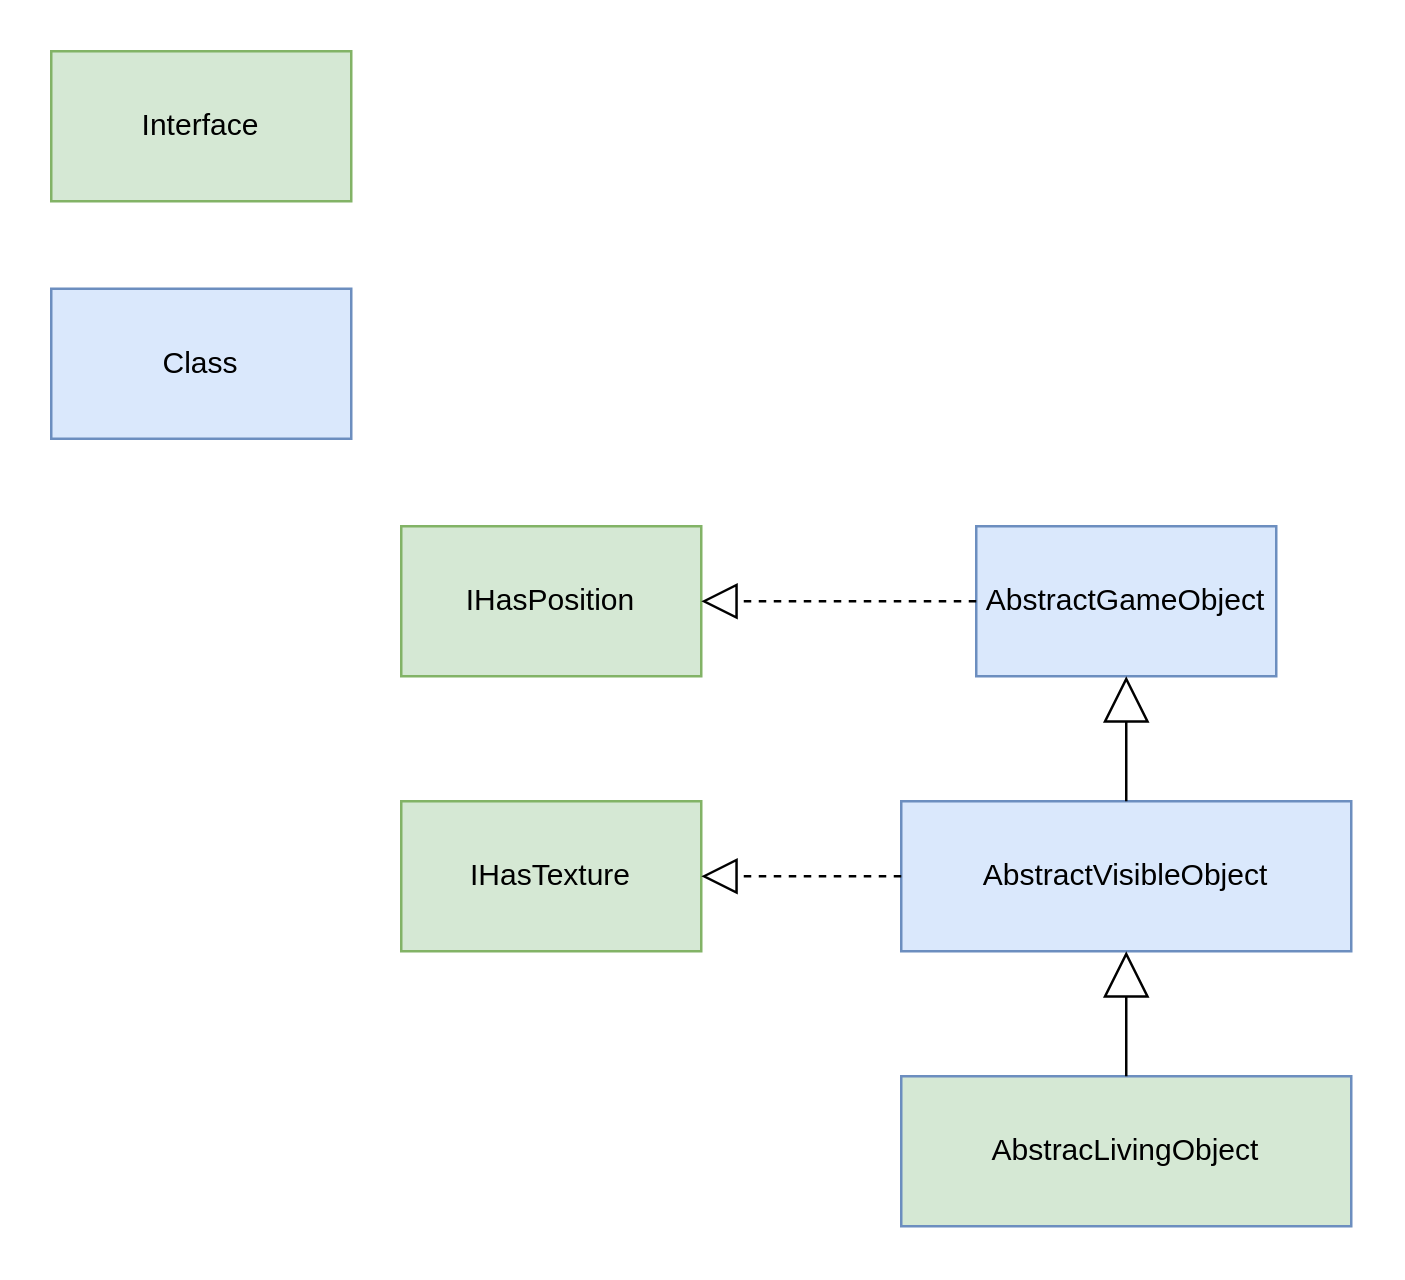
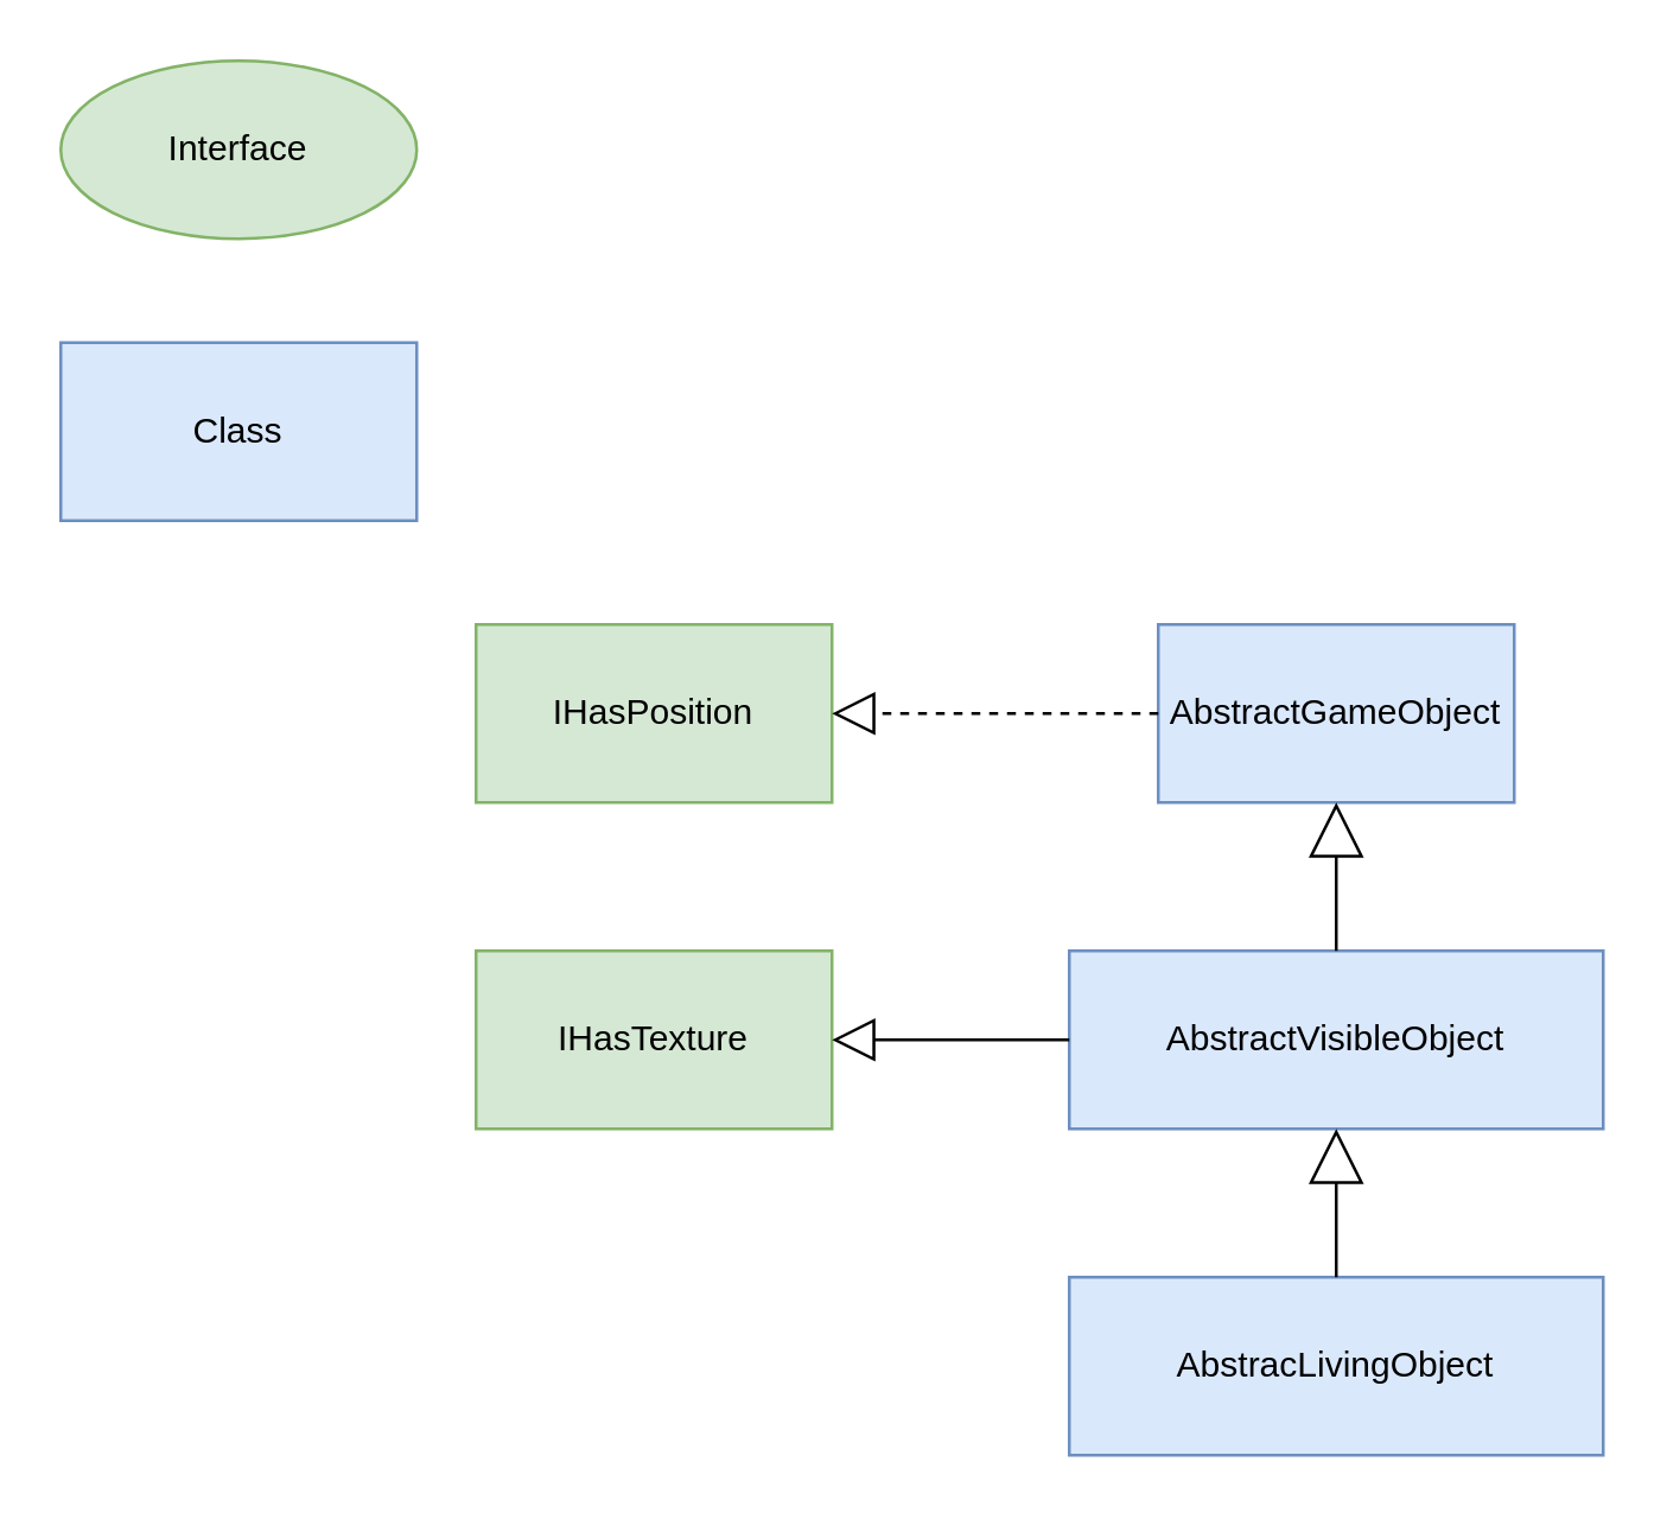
  <mxCell id="0" />
  <mxCell id="1" parent="0" />
- <mxCell id="2" value="Interface" style="rounded=0;whiteSpace=wrap;html=1;fillColor=#d5e8d4;strokeColor=#82b366;" vertex="1" parent="1"><mxGeometry x="20" y="20" width="120" height="60" as="geometry" /></mxCell>
+ <mxCell id="2" value="Interface" style="ellipse;whiteSpace=wrap;html=1;fillColor=#d5e8d4;strokeColor=#82b366;" vertex="1" parent="1"><mxGeometry x="20" y="20" width="120" height="60" as="geometry" /></mxCell>
  <mxCell id="3" value="Class" style="rounded=0;whiteSpace=wrap;html=1;fillColor=#dae8fc;strokeColor=#6c8ebf;" vertex="1" parent="1"><mxGeometry x="20" y="115" width="120" height="60" as="geometry" /></mxCell>
  <mxCell id="4" value="IHasPosition" style="rounded=0;whiteSpace=wrap;html=1;fillColor=#d5e8d4;strokeColor=#82b366;" vertex="1" parent="1"><mxGeometry x="160" y="210" width="120" height="60" as="geometry" /></mxCell>
  <mxCell id="5" value="IHasTexture" style="rounded=0;whiteSpace=wrap;html=1;fillColor=#d5e8d4;strokeColor=#82b366;" vertex="1" parent="1"><mxGeometry x="160" y="320" width="120" height="60" as="geometry" /></mxCell>
  <mxCell id="6" value="AbstractGameObject" style="rounded=0;whiteSpace=wrap;html=1;fillColor=#dae8fc;strokeColor=#6c8ebf;" vertex="1" parent="1"><mxGeometry x="390" y="210" width="120" height="60" as="geometry" /></mxCell>
  <mxCell id="7" value="" style="endArrow=block;dashed=1;endFill=0;endSize=12;html=1;entryX=1;entryY=0.5;entryDx=0;entryDy=0;exitX=0;exitY=0.5;exitDx=0;exitDy=0;" edge="1" parent="1" source="6" target="4"><mxGeometry width="160" relative="1" as="geometry"><mxPoint x="340" y="300" as="sourcePoint" /><mxPoint x="400" y="240" as="targetPoint" /></mxGeometry></mxCell>
  <mxCell id="8" value="AbstractVisibleObject" style="rounded=0;whiteSpace=wrap;html=1;fillColor=#dae8fc;strokeColor=#6c8ebf;" vertex="1" parent="1"><mxGeometry x="360" y="320" width="180" height="60" as="geometry" /></mxCell>
  <mxCell id="9" value="" style="endArrow=block;endSize=16;endFill=0;html=1;exitX=0.5;exitY=0;exitDx=0;exitDy=0;entryX=0.5;entryY=1;entryDx=0;entryDy=0;" edge="1" parent="1" source="8" target="6"><mxGeometry width="160" relative="1" as="geometry"><mxPoint x="240" y="240" as="sourcePoint" /><mxPoint x="400" y="240" as="targetPoint" /></mxGeometry></mxCell>
- <mxCell id="10" value="AbstracLivingObject" style="rounded=0;whiteSpace=wrap;html=1;fillColor=#d5e8d4;strokeColor=#6c8ebf;" vertex="1" parent="1"><mxGeometry x="360" y="430" width="180" height="60" as="geometry" /></mxCell>
+ <mxCell id="10" value="AbstracLivingObject" style="rounded=0;whiteSpace=wrap;html=1;fillColor=#dae8fc;strokeColor=#6c8ebf;" vertex="1" parent="1"><mxGeometry x="360" y="430" width="180" height="60" as="geometry" /></mxCell>
  <mxCell id="11" value="" style="endArrow=block;endSize=16;endFill=0;html=1;exitX=0.5;exitY=0;exitDx=0;exitDy=0;" edge="1" parent="1" source="10"><mxGeometry width="160" relative="1" as="geometry"><mxPoint x="460" y="330" as="sourcePoint" /><mxPoint x="450" y="380" as="targetPoint" /></mxGeometry></mxCell>
- <mxCell id="12" value="" style="endArrow=block;dashed=1;endFill=0;endSize=12;html=1;entryX=1;entryY=0.5;entryDx=0;entryDy=0;exitX=0;exitY=0.5;exitDx=0;exitDy=0;" edge="1" parent="1" source="8" target="5"><mxGeometry width="160" relative="1" as="geometry"><mxPoint x="400" y="250" as="sourcePoint" /><mxPoint x="290" y="250" as="targetPoint" /></mxGeometry></mxCell>
+ <mxCell id="12" value="" style="endArrow=block;dashed=0;endFill=0;endSize=12;html=1;entryX=1;entryY=0.5;entryDx=0;entryDy=0;exitX=0;exitY=0.5;exitDx=0;exitDy=0;" edge="1" parent="1" source="8" target="5"><mxGeometry width="160" relative="1" as="geometry"><mxPoint x="400" y="250" as="sourcePoint" /><mxPoint x="290" y="250" as="targetPoint" /></mxGeometry></mxCell>
